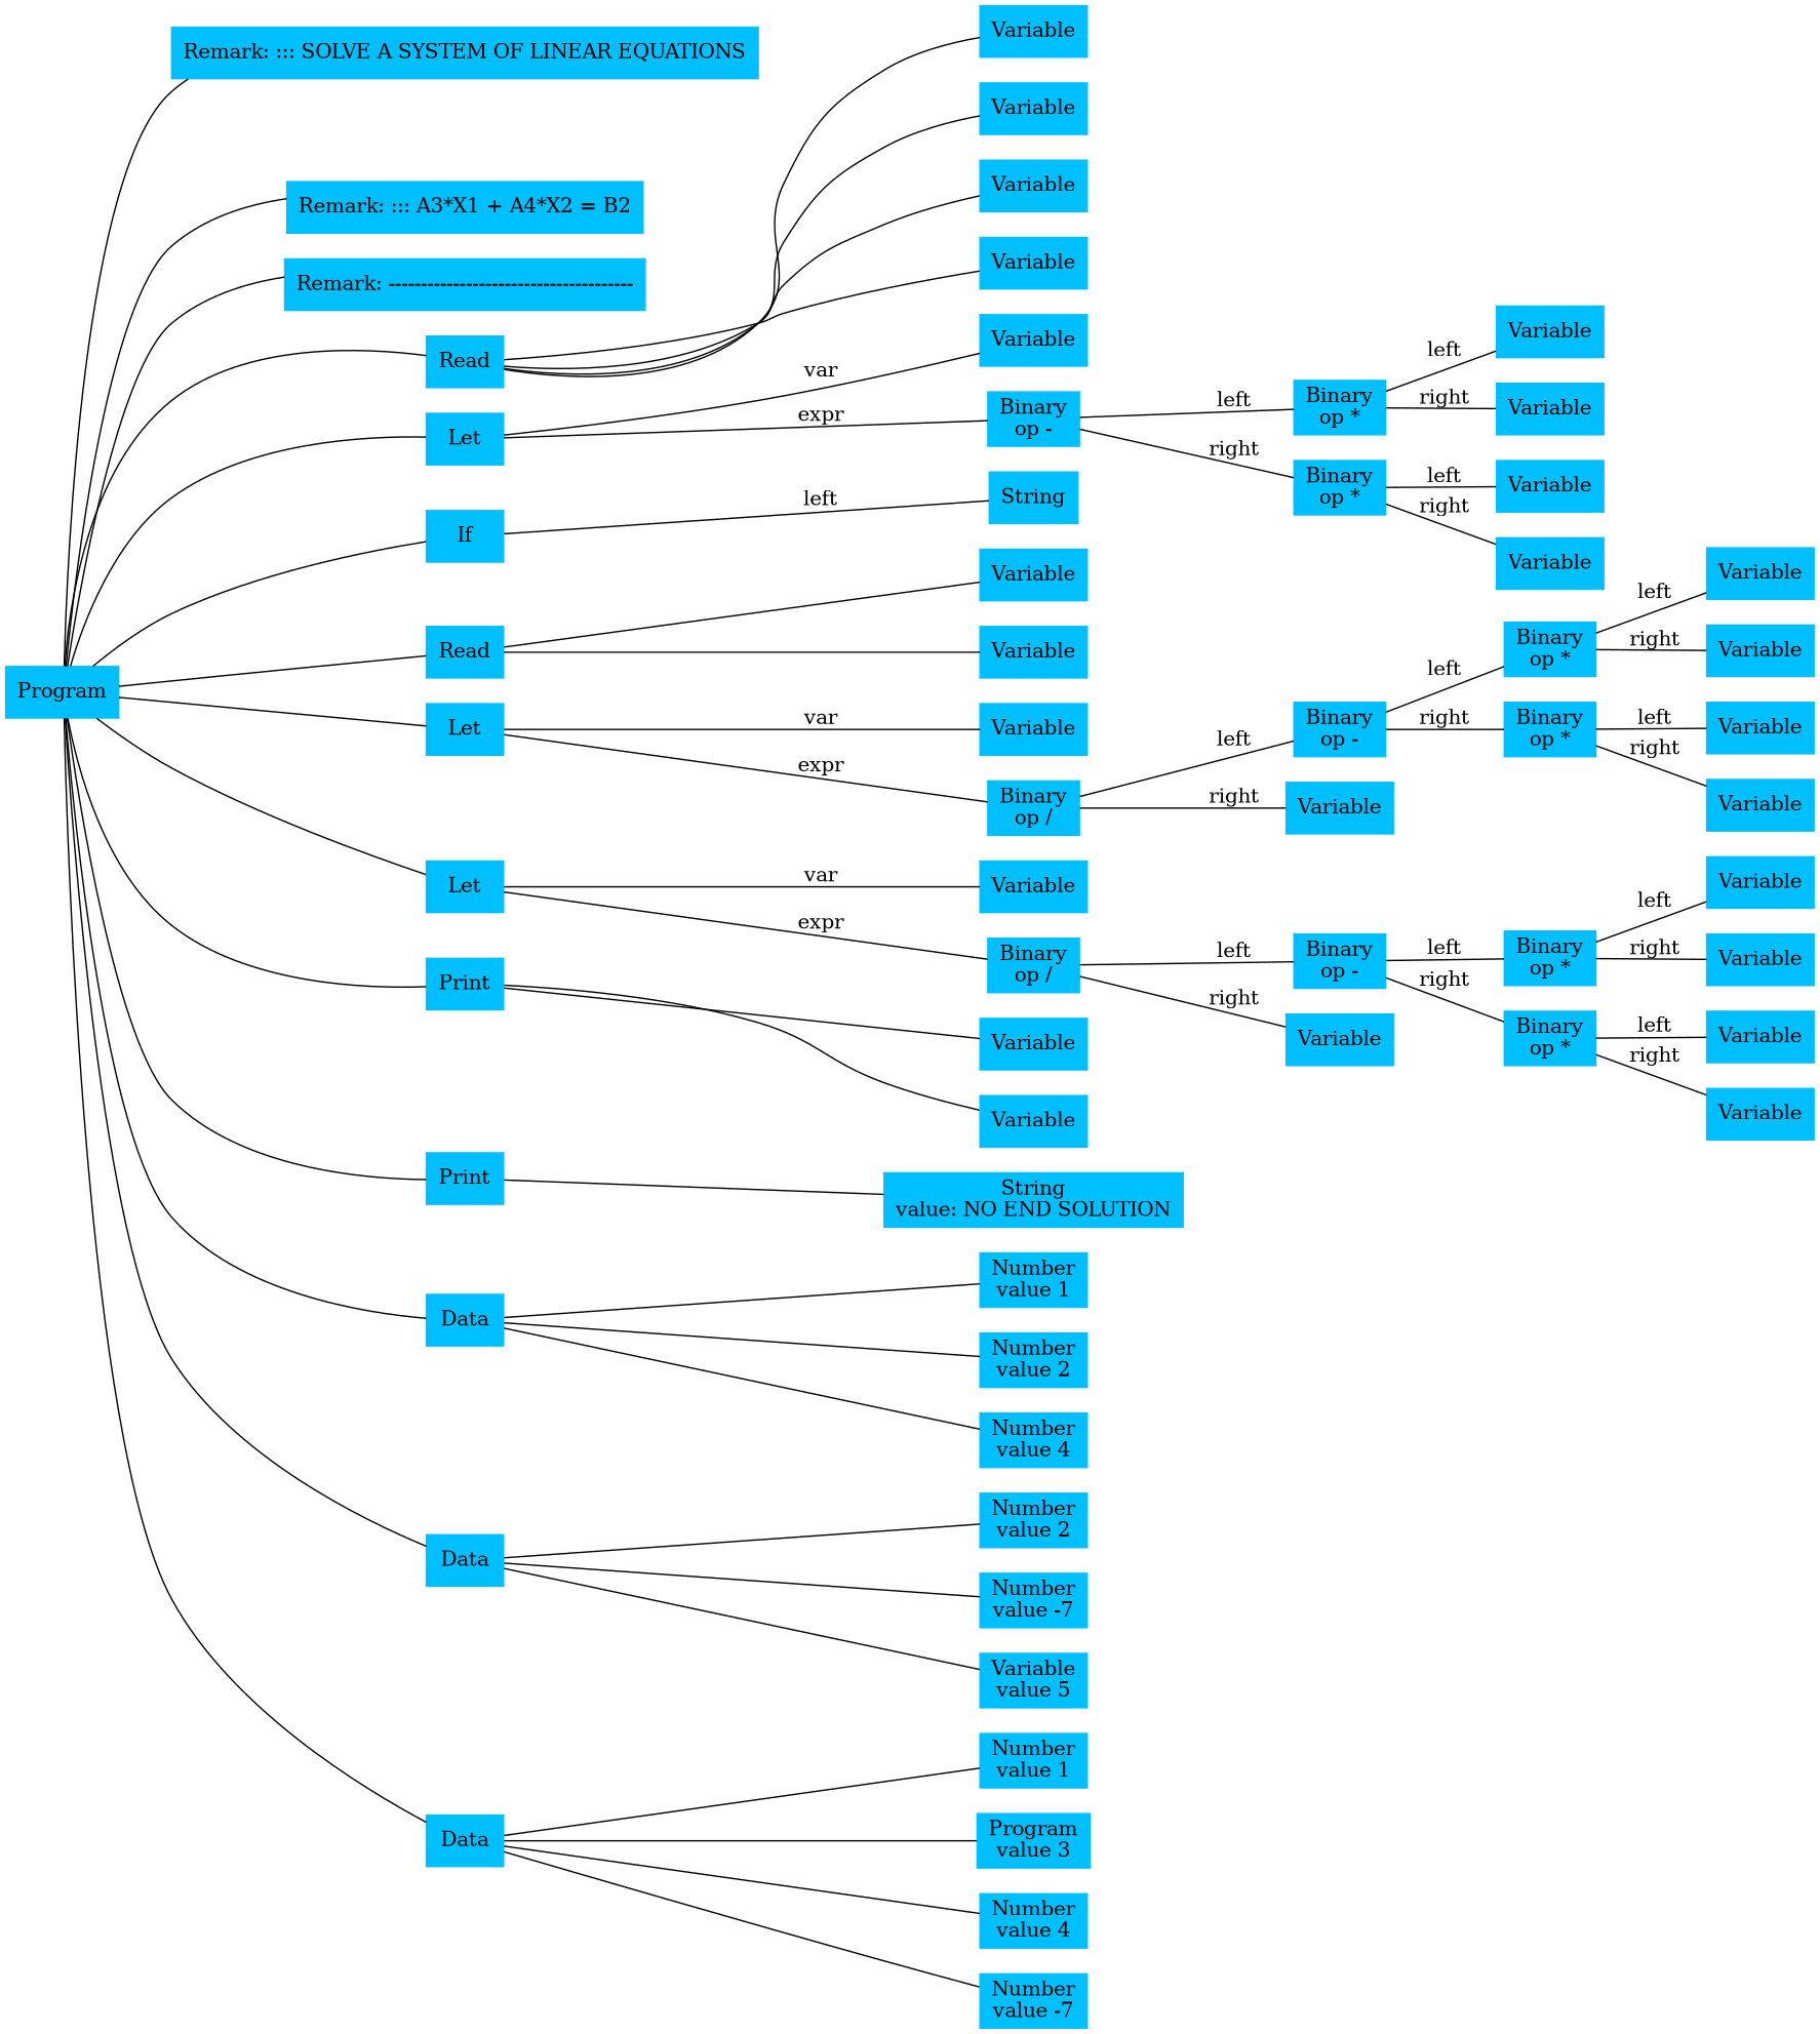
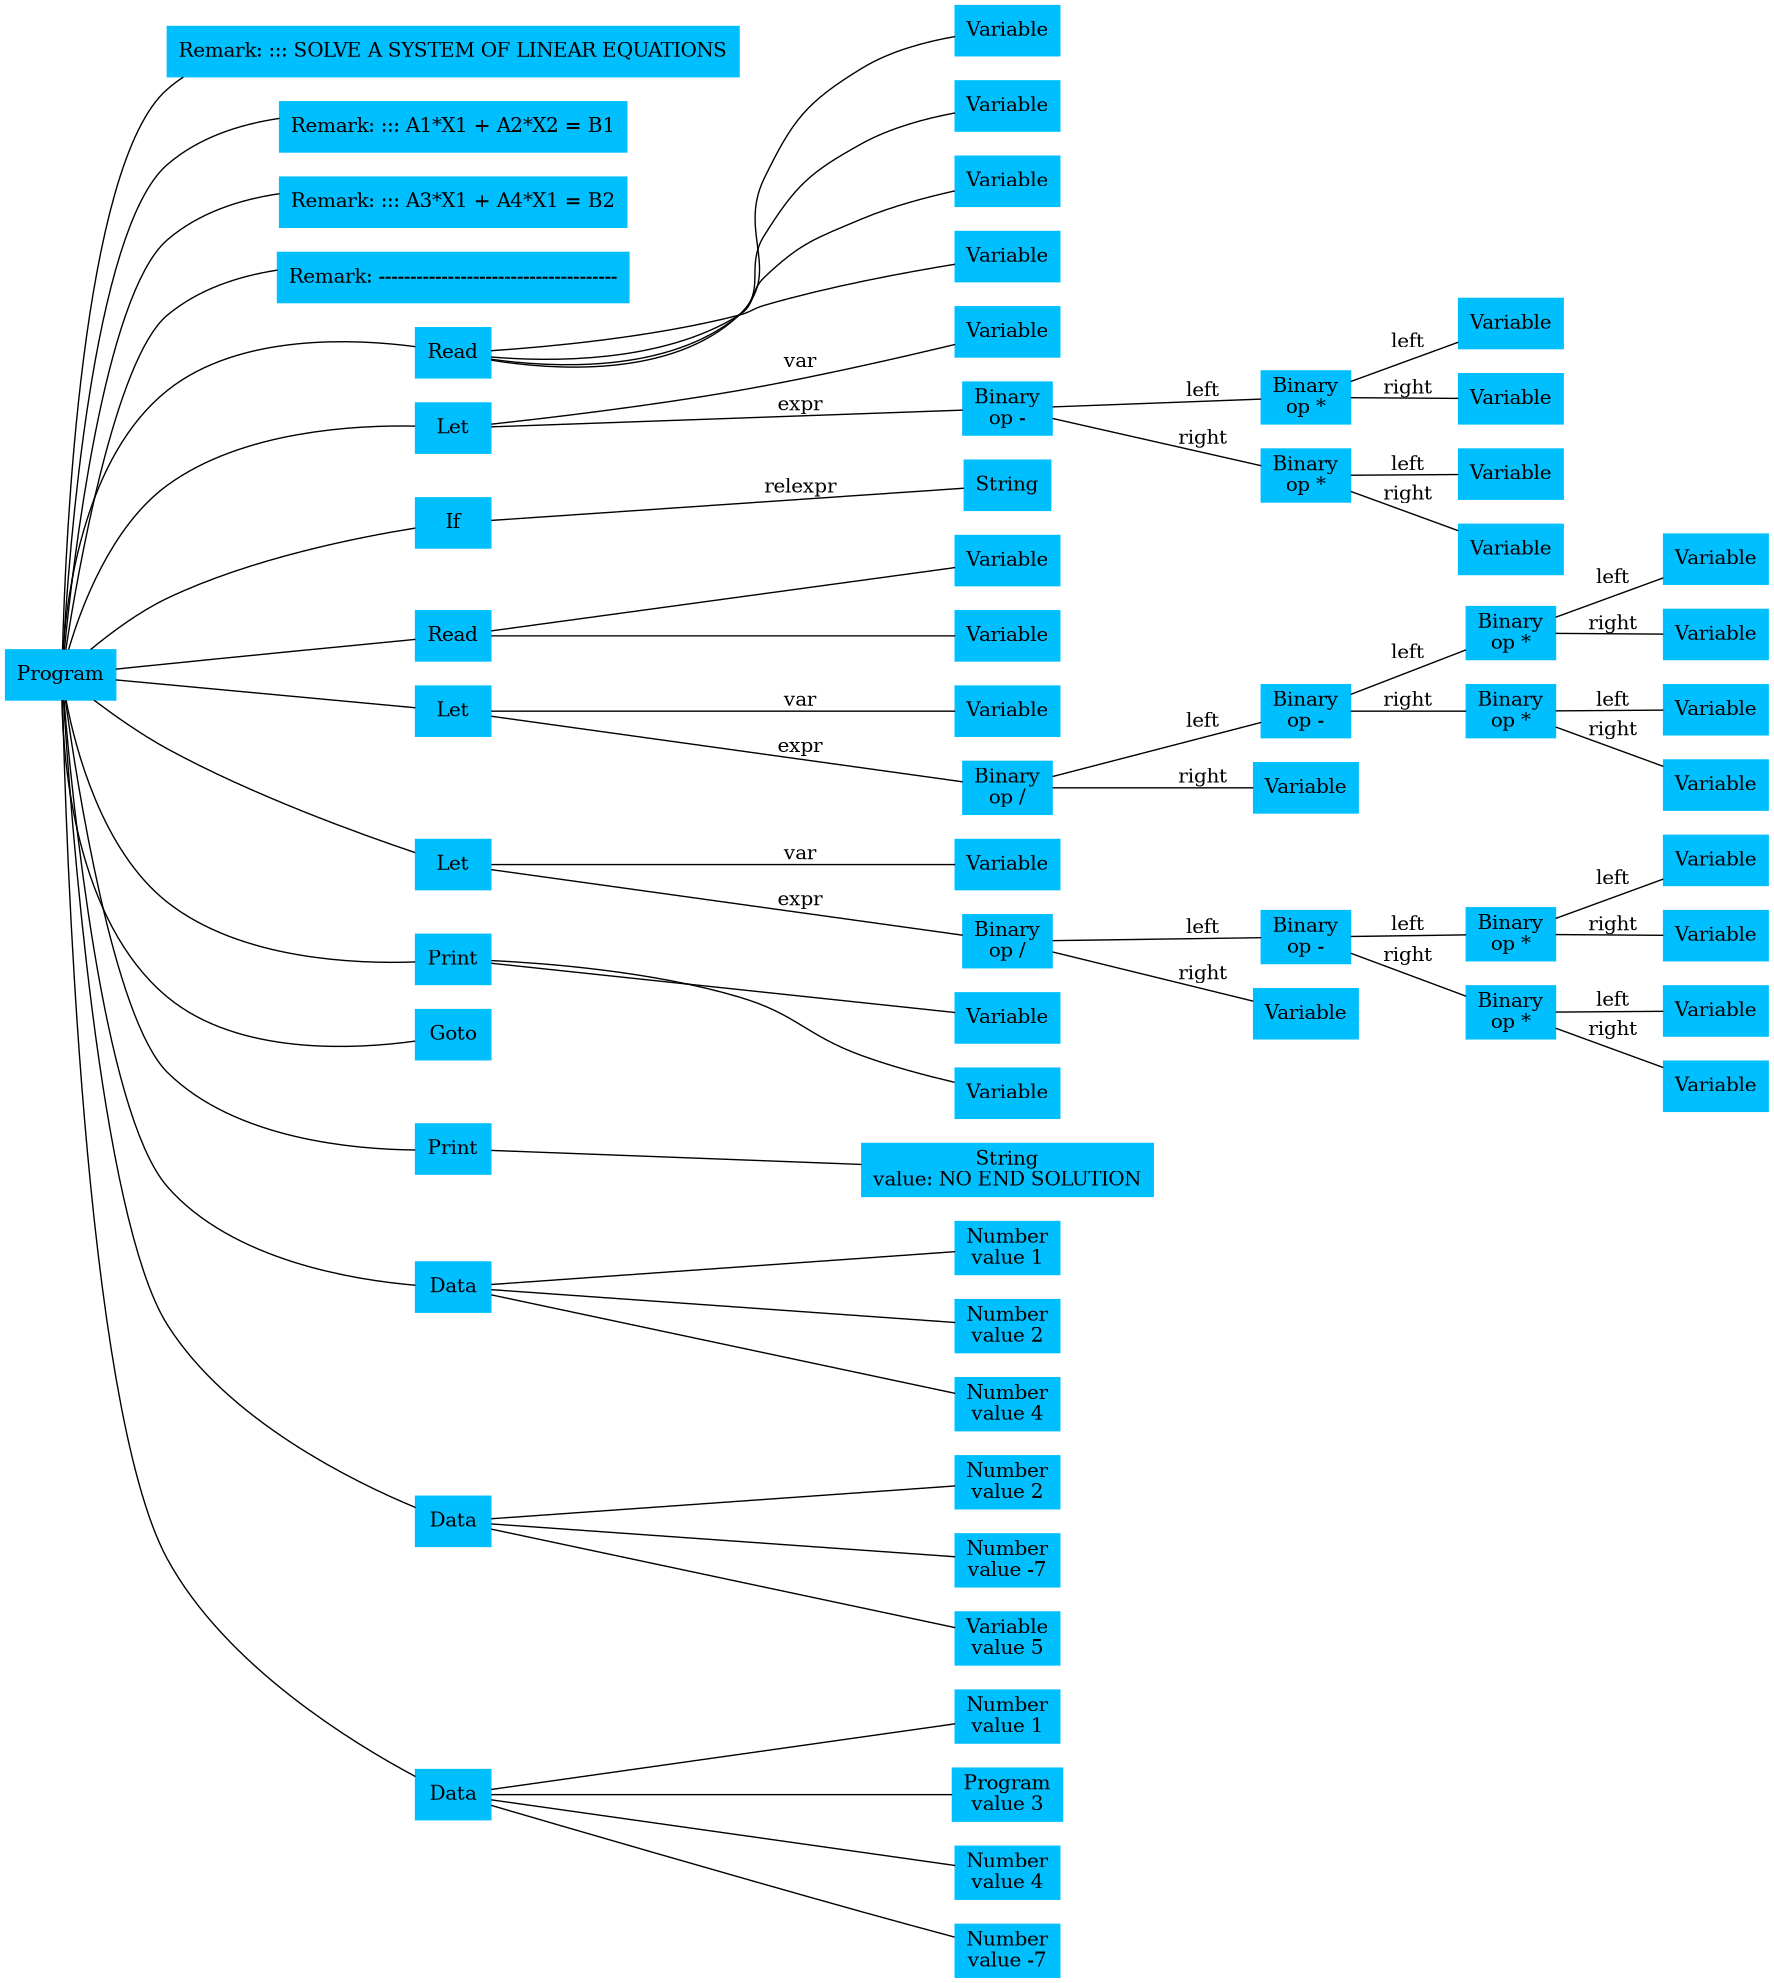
  digraph {
    rankdir=LR
    node [color=deepskyblue shape=box style=filled]
    edge [arrowhead=none]
    n1 [label=Program]
    n2 [label="Remark: ::: SOLVE A SYSTEM OF LINEAR EQUATIONS"]
-   n4 [label="Remark: ::: A3*X1 + A4*X2 = B2"]
+   n3 [label="Remark: ::: A1*X1 + A2*X2 = B1"]
+   n4 [label="Remark: ::: A3*X1 + A4*X1 = B2"]
    n5 [label="Remark: --------------------------------------"]
    n6 [label=Read]
    n7 [label=Let]
    n8 [label=If]
    n9 [label=Read]
    n10 [label=Let]
    n11 [label=Let]
    n12 [label=Print]
+   n13 [label=Goto]
    n14 [label=Print]
    n15 [label=Data]
    n16 [label=Data]
    n17 [label=Data]
    n18 [label=Variable]
    n19 [label=Variable]
    n20 [label=Variable]
    n21 [label=Variable]
    n22 [label=Variable]
    n23 [label="Binary\nop -"]
    n24 [label=String]
    n25 [label=Variable]
    n26 [label=Variable]
    n27 [label=Variable]
    n28 [label="Binary\nop /"]
    n29 [label=Variable]
    n30 [label="Binary\nop /"]
    n31 [label=Variable]
    n32 [label=Variable]
    n33 [label="String\nvalue: NO END SOLUTION"]
    n34 [label="Number\nvalue 1"]
    n35 [label="Number\nvalue 2"]
    n36 [label="Number\nvalue 4"]
    n37 [label="Number\nvalue 2"]
    n38 [label="Number\nvalue -7"]
    n39 [label="Variable\nvalue 5"]
    n40 [label="Number\nvalue 1"]
    n41 [label="Program\nvalue 3"]
    n42 [label="Number\nvalue 4"]
    n43 [label="Number\nvalue -7"]
    n44 [label="Binary\nop *"]
    n45 [label="Binary\nop *"]
    n46 [label=Variable]
    n47 [label=Variable]
    n48 [label=Variable]
    n49 [label=Variable]
    n50 [label="Binary\nop -"]
    n51 [label=Variable]
    n52 [label="Binary\nop *"]
    n53 [label="Binary\nop *"]
    n54 [label=Variable]
    n55 [label=Variable]
    n56 [label=Variable]
    n57 [label=Variable]
    n58 [label="Binary\nop -"]
    n59 [label=Variable]
    n60 [label="Binary\nop *"]
    n61 [label="Binary\nop *"]
    n62 [label=Variable]
    n63 [label=Variable]
    n64 [label=Variable]
    n65 [label=Variable]
    n1 -> n2
+   n1 -> n3
    n1 -> n4
    n1 -> n5
    n1 -> n6
    n1 -> n7
    n1 -> n8
    n1 -> n9
    n1 -> n10
    n1 -> n11
    n1 -> n12
+   n1 -> n13
    n1 -> n14
    n1 -> n15
    n1 -> n16
    n1 -> n17
    n6 -> n18
    n6 -> n19
    n6 -> n20
    n6 -> n21
    n7 -> n22 [label=var]
    n7 -> n23 [label=expr]
-   n8 -> n24 [label=left]
+   n8 -> n24 [label=relexpr]
    n9 -> n25
    n9 -> n26
    n10 -> n27 [label=var]
    n10 -> n28 [label=expr]
    n11 -> n29 [label=var]
    n11 -> n30 [label=expr]
    n12 -> n31
    n12 -> n32
    n14 -> n33
    n15 -> n34
    n15 -> n35
    n15 -> n36
    n16 -> n37
    n16 -> n38
    n16 -> n39
    n17 -> n40
    n17 -> n41
    n17 -> n42
    n17 -> n43
    n23 -> n44 [label=left]
    n23 -> n45 [label=right]
    n28 -> n50 [label=left]
    n28 -> n51 [label=right]
    n30 -> n58 [label=left]
    n30 -> n59 [label=right]
    n44 -> n46 [label=left]
    n44 -> n47 [label=right]
    n45 -> n48 [label=left]
    n45 -> n49 [label=right]
    n50 -> n52 [label=left]
    n50 -> n53 [label=right]
    n52 -> n54 [label=left]
    n52 -> n55 [label=right]
    n53 -> n56 [label=left]
    n53 -> n57 [label=right]
    n58 -> n60 [label=left]
    n58 -> n61 [label=right]
    n60 -> n62 [label=left]
    n60 -> n63 [label=right]
    n61 -> n64 [label=left]
    n61 -> n65 [label=right]
  }
